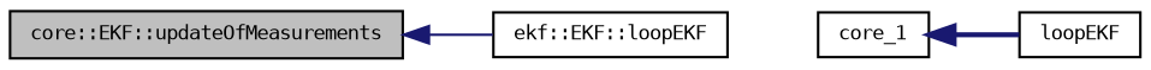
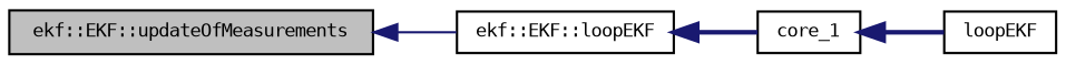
  digraph {
    rankdir=LR
    node [color=black fontname=DejaVuSansMono fontsize=8 shape=record]
    edge [color=midnightblue dir=back fontname=DejaVuSansMono fontsize=8 labelfontname=DejaVuSansMono labelfontsize=8 style=bold]
-   n1 [fillcolor=grey75 fontcolor=black height=0.2 label="core::EKF::updateOfMeasurements" style=filled width=0.4]
+   n1 [fillcolor=grey75 fontcolor=black height=0.2 label="ekf::EKF::updateOfMeasurements" style=filled width=0.4]
    n2 [height=0.2 label="ekf::EKF::loopEKF" width=0.4]
    n3 [height=0.2 label=core_1 width=0.4]
    n4 [height=0.2 label=loopEKF width=0.4]
    n1 -> n2 [style=solid]
+   n2 -> n3
    n3 -> n4
  }
